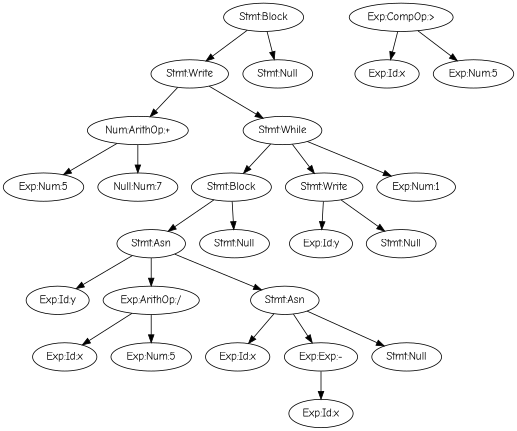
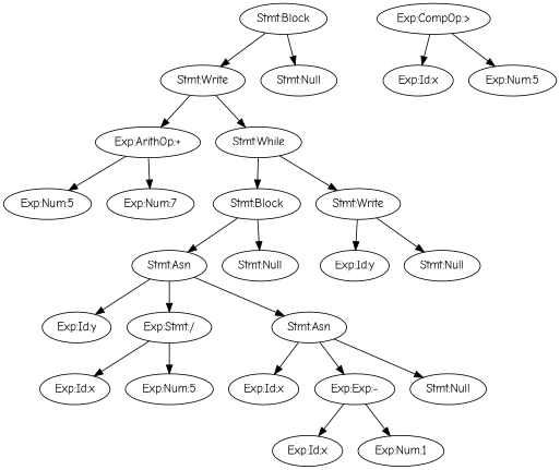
  digraph {
    fontname="Comic Neue"
    node [fontname="Comic Neue"]
    edge [fontname="Comic Neue"]
    n1 [label="Stmt:Block"]
    n2 [label="Stmt:Write"]
    n3 [label="Stmt:Null"]
-   n4 [label="Num:ArithOp:+"]
+   n4 [label="Exp:ArithOp:+"]
    n5 [label="Stmt:While"]
    n6 [label="Exp:Num:5"]
-   n7 [label="Null:Num:7"]
+   n7 [label="Exp:Num:7"]
    n8 [label="Stmt:Block"]
    n9 [label="Stmt:Write"]
    n10 [label="Exp:CompOp:>"]
    n11 [label="Exp:Id:x"]
    n12 [label="Exp:Num:5"]
    n13 [label="Stmt:Asn"]
    n14 [label="Stmt:Null"]
    n15 [label="Exp:Id:y"]
    n16 [label="Stmt:Null"]
    n17 [label="Exp:Id:y"]
-   n18 [label="Exp:ArithOp:/"]
+   n18 [label="Exp:Stmt:/"]
    n19 [label="Stmt:Asn"]
    n20 [label="Exp:Id:x"]
    n21 [label="Exp:Num:5"]
    n22 [label="Exp:Id:x"]
    n23 [label="Exp:Exp:-"]
    n24 [label="Stmt:Null"]
    n25 [label="Exp:Id:x"]
    n26 [label="Exp:Num:1"]
    n1 -> n2
    n1 -> n3
    n2 -> n4
    n2 -> n5
    n4 -> n6
    n4 -> n7
    n5 -> n8
    n5 -> n9
    n8 -> n13
    n8 -> n14
    n9 -> n15
    n9 -> n16
    n10 -> n11
    n10 -> n12
    n13 -> n17
    n13 -> n18
    n13 -> n19
    n18 -> n20
    n18 -> n21
    n19 -> n22
    n19 -> n23
    n19 -> n24
    n23 -> n25
-   n5 -> n26
+   n23 -> n26
  }
